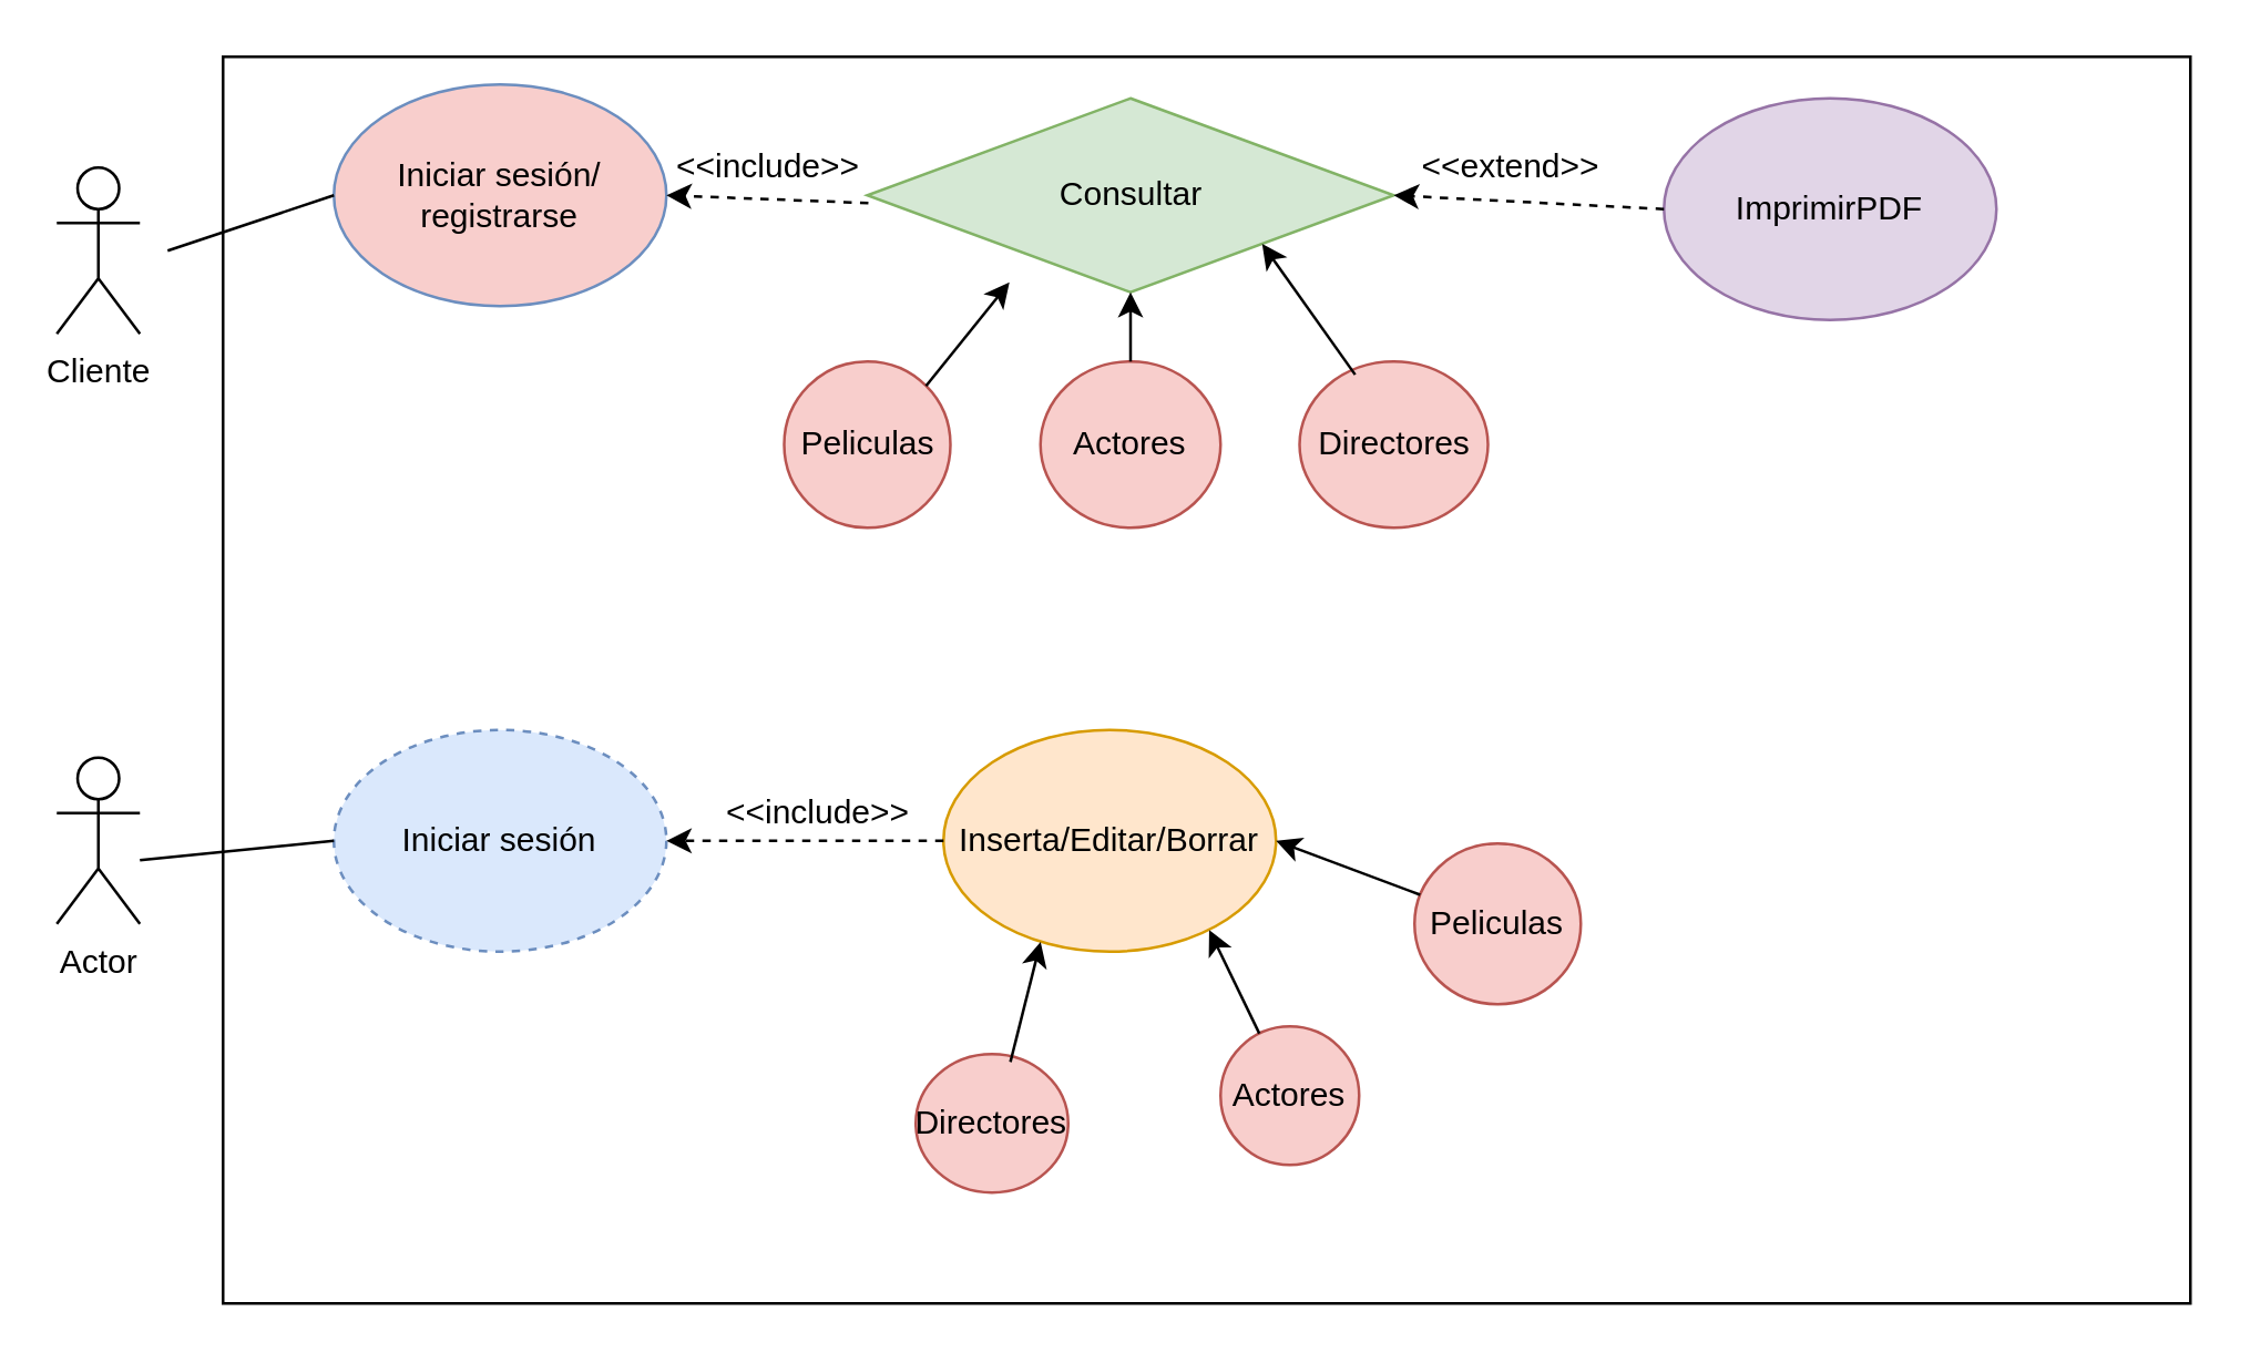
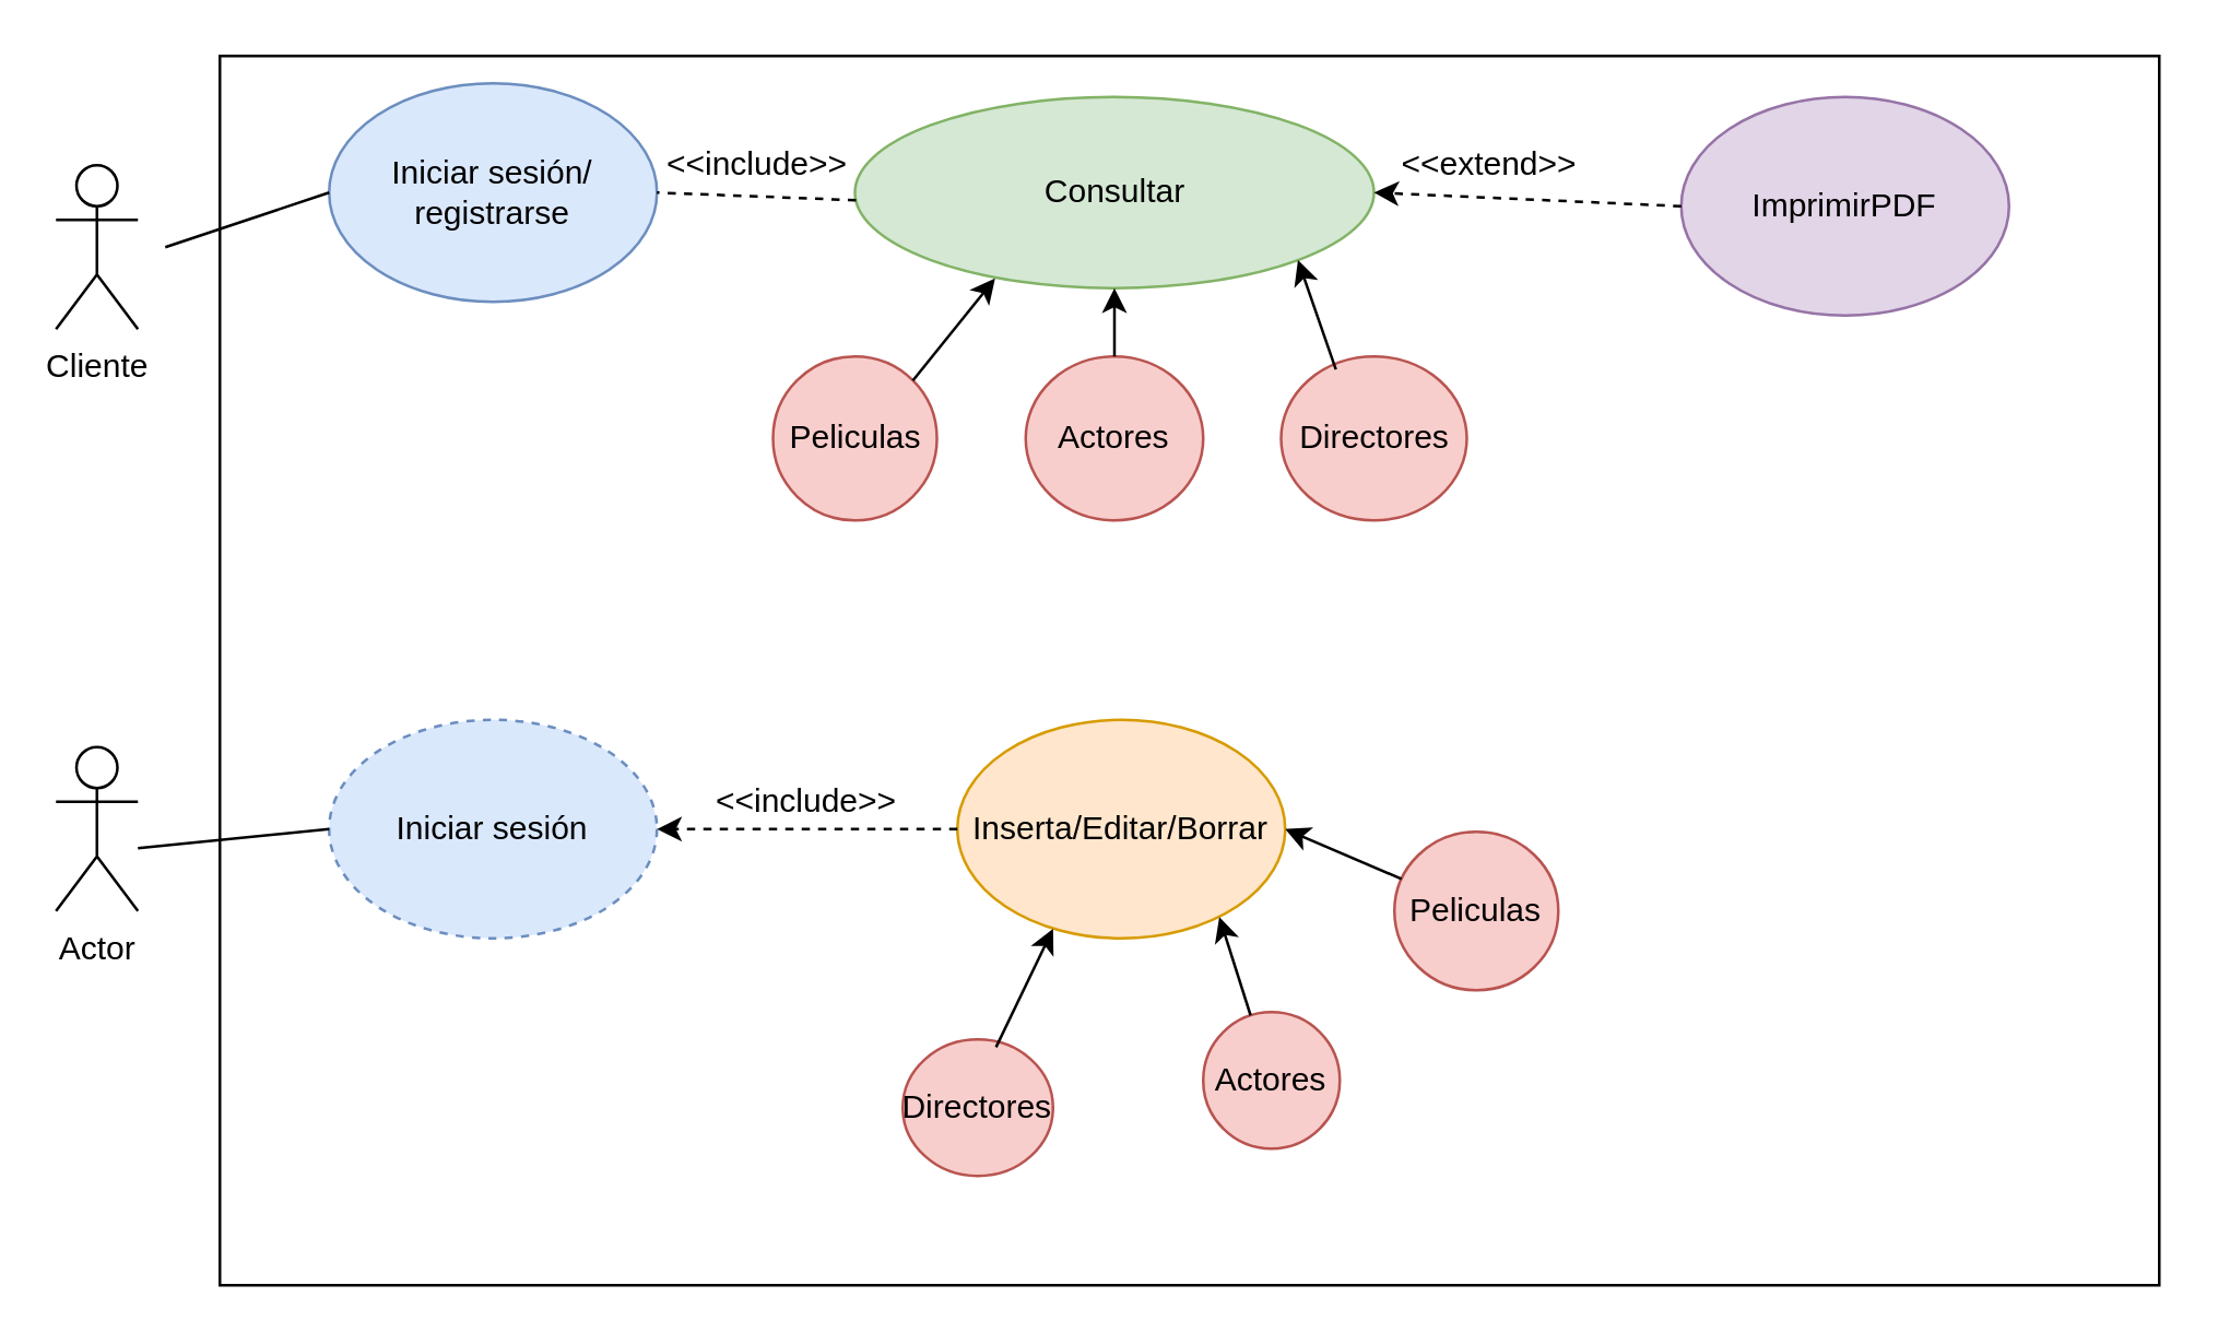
  <mxCell id="0" />
  <mxCell id="1" parent="0" />
  <mxCell id="2" value="Cliente" style="shape=umlActor;verticalLabelPosition=bottom;labelBackgroundColor=#ffffff;verticalAlign=top;html=1;outlineConnect=0;" vertex="1" parent="1"><mxGeometry x="20" y="60" width="30" height="60" as="geometry" /></mxCell>
  <mxCell id="3" value="Actor" style="shape=umlActor;verticalLabelPosition=bottom;labelBackgroundColor=#ffffff;verticalAlign=top;html=1;outlineConnect=0;" vertex="1" parent="1"><mxGeometry x="20" y="273" width="30" height="60" as="geometry" /></mxCell>
  <mxCell id="4" value="" style="ellipse;whiteSpace=wrap;html=1;" vertex="1" parent="1"><mxGeometry x="100" y="30" width="120" height="80" as="geometry" /></mxCell>
  <mxCell id="5" value="" style="rounded=0;whiteSpace=wrap;html=1;" vertex="1" parent="1"><mxGeometry x="80" y="20" width="710" height="450" as="geometry" /></mxCell>
- <mxCell id="6" value="Iniciar sesión/&lt;br&gt;registrarse" style="ellipse;whiteSpace=wrap;html=1;fillColor=#f8cecc;strokeColor=#6c8ebf;" vertex="1" parent="1"><mxGeometry x="120" y="30" width="120" height="80" as="geometry" /></mxCell>
- <mxCell id="7" value="ImprimirPDF" style="ellipse;whiteSpace=wrap;html=1;fillColor=#e1d5e7;strokeColor=#9673a6;" vertex="1" parent="1"><mxGeometry x="600" y="35" width="120" height="80" as="geometry" /></mxCell>
- <mxCell id="8" value="Consultar" style="rhombus;whiteSpace=wrap;html=1;fillColor=#d5e8d4;strokeColor=#82b366;" vertex="1" parent="1"><mxGeometry x="312.5" y="35" width="190" height="70" as="geometry" /></mxCell>
+ <mxCell id="6" value="Iniciar sesión/&lt;br&gt;registrarse" style="ellipse;whiteSpace=wrap;html=1;fillColor=#dae8fc;strokeColor=#6c8ebf;" vertex="1" parent="1"><mxGeometry x="120" y="30" width="120" height="80" as="geometry" /></mxCell>
+ <mxCell id="7" value="ImprimirPDF" style="ellipse;whiteSpace=wrap;html=1;fillColor=#e1d5e7;strokeColor=#9673a6;" vertex="1" parent="1"><mxGeometry x="615" y="35" width="120" height="80" as="geometry" /></mxCell>
+ <mxCell id="8" value="Consultar" style="ellipse;whiteSpace=wrap;html=1;fillColor=#d5e8d4;strokeColor=#82b366;" vertex="1" parent="1"><mxGeometry x="312.5" y="35" width="190" height="70" as="geometry" /></mxCell>
  <mxCell id="9" value="Iniciar sesión" style="ellipse;whiteSpace=wrap;html=1;fillColor=#dae8fc;strokeColor=#6c8ebf;dashed=1;" vertex="1" parent="1"><mxGeometry x="120" y="263" width="120" height="80" as="geometry" /></mxCell>
- <mxCell id="10" value="&lt;span&gt;Inserta/Editar/Borrar&lt;/span&gt;" style="ellipse;whiteSpace=wrap;html=1;fillColor=#ffe6cc;strokeColor=#d79b00;" vertex="1" parent="1"><mxGeometry x="340" y="263" width="120" height="80" as="geometry" /></mxCell>
+ <mxCell id="10" value="&lt;span&gt;Inserta/Editar/Borrar&lt;/span&gt;" style="ellipse;whiteSpace=wrap;html=1;fillColor=#ffe6cc;strokeColor=#d79b00;" vertex="1" parent="1"><mxGeometry x="350" y="263" width="120" height="80" as="geometry" /></mxCell>
  <mxCell id="11" value="Peliculas" style="ellipse;whiteSpace=wrap;html=1;fillColor=#f8cecc;strokeColor=#b85450;" vertex="1" parent="1"><mxGeometry x="510" y="304" width="60" height="58" as="geometry" /></mxCell>
  <mxCell id="12" value="&lt;span&gt;Actores&lt;/span&gt;" style="ellipse;whiteSpace=wrap;html=1;fillColor=#f8cecc;strokeColor=#b85450;" vertex="1" parent="1"><mxGeometry x="440" y="370" width="50" height="50" as="geometry" /></mxCell>
  <mxCell id="13" value="&lt;span&gt;Directores&lt;/span&gt;" style="ellipse;whiteSpace=wrap;html=1;fillColor=#f8cecc;strokeColor=#b85450;" vertex="1" parent="1"><mxGeometry x="330" y="380" width="55" height="50" as="geometry" /></mxCell>
  <mxCell id="14" value="Peliculas" style="ellipse;whiteSpace=wrap;html=1;fillColor=#f8cecc;strokeColor=#b85450;" vertex="1" parent="1"><mxGeometry x="282.5" y="130" width="60" height="60" as="geometry" /></mxCell>
  <mxCell id="15" value="&lt;span&gt;Actores&lt;/span&gt;" style="ellipse;whiteSpace=wrap;html=1;fillColor=#f8cecc;strokeColor=#b85450;" vertex="1" parent="1"><mxGeometry x="375" y="130" width="65" height="60" as="geometry" /></mxCell>
  <mxCell id="16" value="&lt;span&gt;Directores&lt;/span&gt;" style="ellipse;whiteSpace=wrap;html=1;fillColor=#f8cecc;strokeColor=#b85450;" vertex="1" parent="1"><mxGeometry x="468.5" y="130" width="68" height="60" as="geometry" /></mxCell>
  <mxCell id="17" value="" style="endArrow=none;html=1;entryX=0;entryY=0.5;entryDx=0;entryDy=0;" edge="1" parent="1" target="6"><mxGeometry width="50" height="50" relative="1" as="geometry"><mxPoint x="60" y="90" as="sourcePoint" /><mxPoint x="160" y="140" as="targetPoint" /></mxGeometry></mxCell>
  <mxCell id="18" value="" style="endArrow=none;html=1;entryX=0;entryY=0.5;entryDx=0;entryDy=0;" edge="1" parent="1" target="9"><mxGeometry width="50" height="50" relative="1" as="geometry"><mxPoint x="50" y="310" as="sourcePoint" /><mxPoint x="160" y="220" as="targetPoint" /></mxGeometry></mxCell>
- <mxCell id="19" value="" style="endArrow=classic;html=1;exitX=0.002;exitY=0.54;exitDx=0;exitDy=0;exitPerimeter=0;entryX=1;entryY=0.5;entryDx=0;entryDy=0;dashed=1;" edge="1" parent="1" source="8" target="6"><mxGeometry width="50" height="50" relative="1" as="geometry"><mxPoint x="260" y="120" as="sourcePoint" /><mxPoint x="310" y="70" as="targetPoint" /></mxGeometry></mxCell>
+ <mxCell id="19" value="" style="endArrow=none;html=1;exitX=0.002;exitY=0.54;exitDx=0;exitDy=0;exitPerimeter=0;entryX=1;entryY=0.5;entryDx=0;entryDy=0;dashed=1;" edge="1" parent="1" source="8" target="6"><mxGeometry width="50" height="50" relative="1" as="geometry"><mxPoint x="260" y="120" as="sourcePoint" /><mxPoint x="310" y="70" as="targetPoint" /></mxGeometry></mxCell>
  <mxCell id="20" value="&lt;span&gt;&amp;lt;&amp;lt;include&amp;gt;&amp;gt;&lt;/span&gt;" style="text;html=1;strokeColor=none;fillColor=none;align=center;verticalAlign=middle;whiteSpace=wrap;rounded=0;" vertex="1" parent="1"><mxGeometry x="256.5" y="50" width="40" height="20" as="geometry" /></mxCell>
  <mxCell id="21" value="" style="endArrow=classic;html=1;exitX=0;exitY=0.5;exitDx=0;exitDy=0;entryX=1;entryY=0.5;entryDx=0;entryDy=0;dashed=1;" edge="1" parent="1" source="7" target="8"><mxGeometry width="50" height="50" relative="1" as="geometry"><mxPoint x="587.8" y="76.3" as="sourcePoint" /><mxPoint x="515" y="73.5" as="targetPoint" /></mxGeometry></mxCell>
  <mxCell id="22" value="&amp;lt;&amp;lt;extend&amp;gt;&amp;gt;" style="text;html=1;strokeColor=none;fillColor=none;align=center;verticalAlign=middle;whiteSpace=wrap;rounded=0;" vertex="1" parent="1"><mxGeometry x="525" y="50" width="40" height="20" as="geometry" /></mxCell>
  <mxCell id="23" value="" style="endArrow=classic;html=1;exitX=1;exitY=0;exitDx=0;exitDy=0;entryX=0.27;entryY=0.949;entryDx=0;entryDy=0;entryPerimeter=0;" edge="1" parent="1" source="14" target="8"><mxGeometry width="50" height="50" relative="1" as="geometry"><mxPoint x="210" y="220" as="sourcePoint" /><mxPoint x="250" y="180" as="targetPoint" /></mxGeometry></mxCell>
  <mxCell id="24" value="" style="endArrow=classic;html=1;exitX=0.5;exitY=0;exitDx=0;exitDy=0;" edge="1" parent="1" source="15" target="8"><mxGeometry width="50" height="50" relative="1" as="geometry"><mxPoint x="322.381" y="140" as="sourcePoint" /><mxPoint x="373.81" y="111.429" as="targetPoint" /></mxGeometry></mxCell>
  <mxCell id="25" value="" style="endArrow=classic;html=1;exitX=0.295;exitY=0.079;exitDx=0;exitDy=0;entryX=1;entryY=1;entryDx=0;entryDy=0;exitPerimeter=0;" edge="1" parent="1" source="16" target="8"><mxGeometry width="50" height="50" relative="1" as="geometry"><mxPoint x="417.619" y="140" as="sourcePoint" /><mxPoint x="417.5" y="115" as="targetPoint" /></mxGeometry></mxCell>
  <mxCell id="26" value="" style="endArrow=classic;html=1;entryX=1;entryY=0.5;entryDx=0;entryDy=0;exitX=0;exitY=0.5;exitDx=0;exitDy=0;dashed=1;" edge="1" parent="1" source="10" target="9"><mxGeometry width="50" height="50" relative="1" as="geometry"><mxPoint x="260" y="340" as="sourcePoint" /><mxPoint x="310" y="290" as="targetPoint" /></mxGeometry></mxCell>
  <mxCell id="27" value="" style="endArrow=classic;html=1;exitX=0.621;exitY=0.057;exitDx=0;exitDy=0;entryX=0.292;entryY=0.956;entryDx=0;entryDy=0;entryPerimeter=0;exitPerimeter=0;" edge="1" parent="1" source="13" target="10"><mxGeometry width="50" height="50" relative="1" as="geometry"><mxPoint x="359.333" y="370.667" as="sourcePoint" /><mxPoint x="390.167" y="333.167" as="targetPoint" /></mxGeometry></mxCell>
  <mxCell id="28" value="" style="endArrow=classic;html=1;entryX=0.799;entryY=0.902;entryDx=0;entryDy=0;entryPerimeter=0;" edge="1" parent="1" source="12" target="10"><mxGeometry width="50" height="50" relative="1" as="geometry"><mxPoint x="419.833" y="380.667" as="sourcePoint" /><mxPoint x="450.667" y="343.167" as="targetPoint" /></mxGeometry></mxCell>
  <mxCell id="29" value="" style="endArrow=classic;html=1;entryX=1;entryY=0.5;entryDx=0;entryDy=0;" edge="1" parent="1" source="11" target="10"><mxGeometry width="50" height="50" relative="1" as="geometry"><mxPoint x="363.333" y="168.667" as="sourcePoint" /><mxPoint x="394.167" y="131.167" as="targetPoint" /></mxGeometry></mxCell>
  <mxCell id="30" value="&lt;span&gt;&amp;lt;&amp;lt;include&amp;gt;&amp;gt;&lt;/span&gt;" style="text;html=1;strokeColor=none;fillColor=none;align=center;verticalAlign=middle;whiteSpace=wrap;rounded=0;" vertex="1" parent="1"><mxGeometry x="275" y="283" width="40" height="20" as="geometry" /></mxCell>
